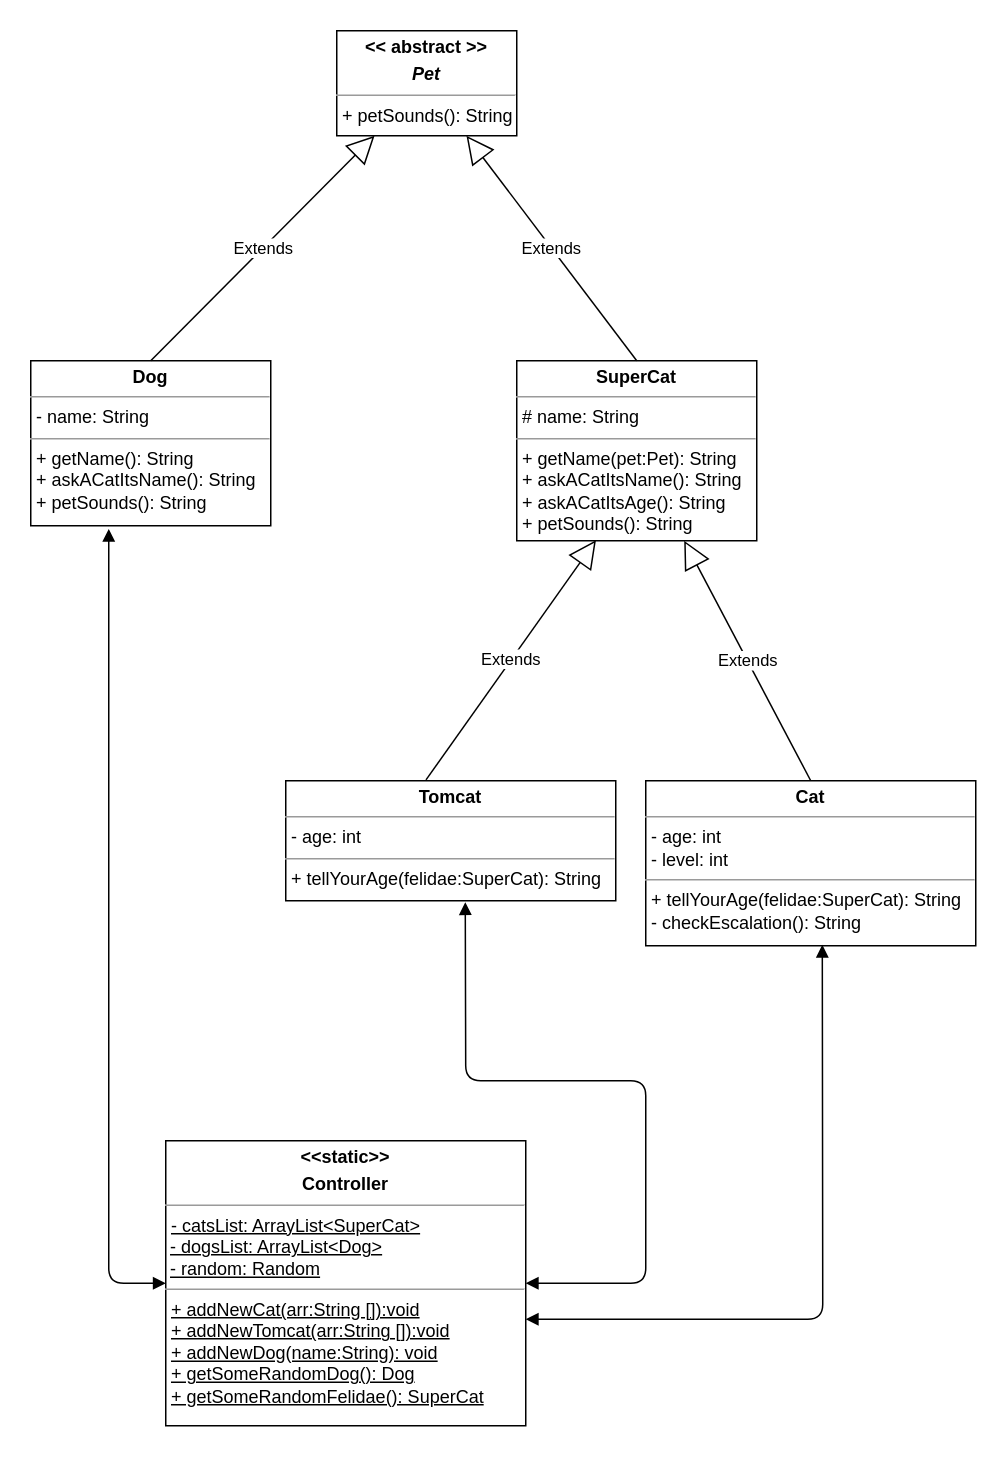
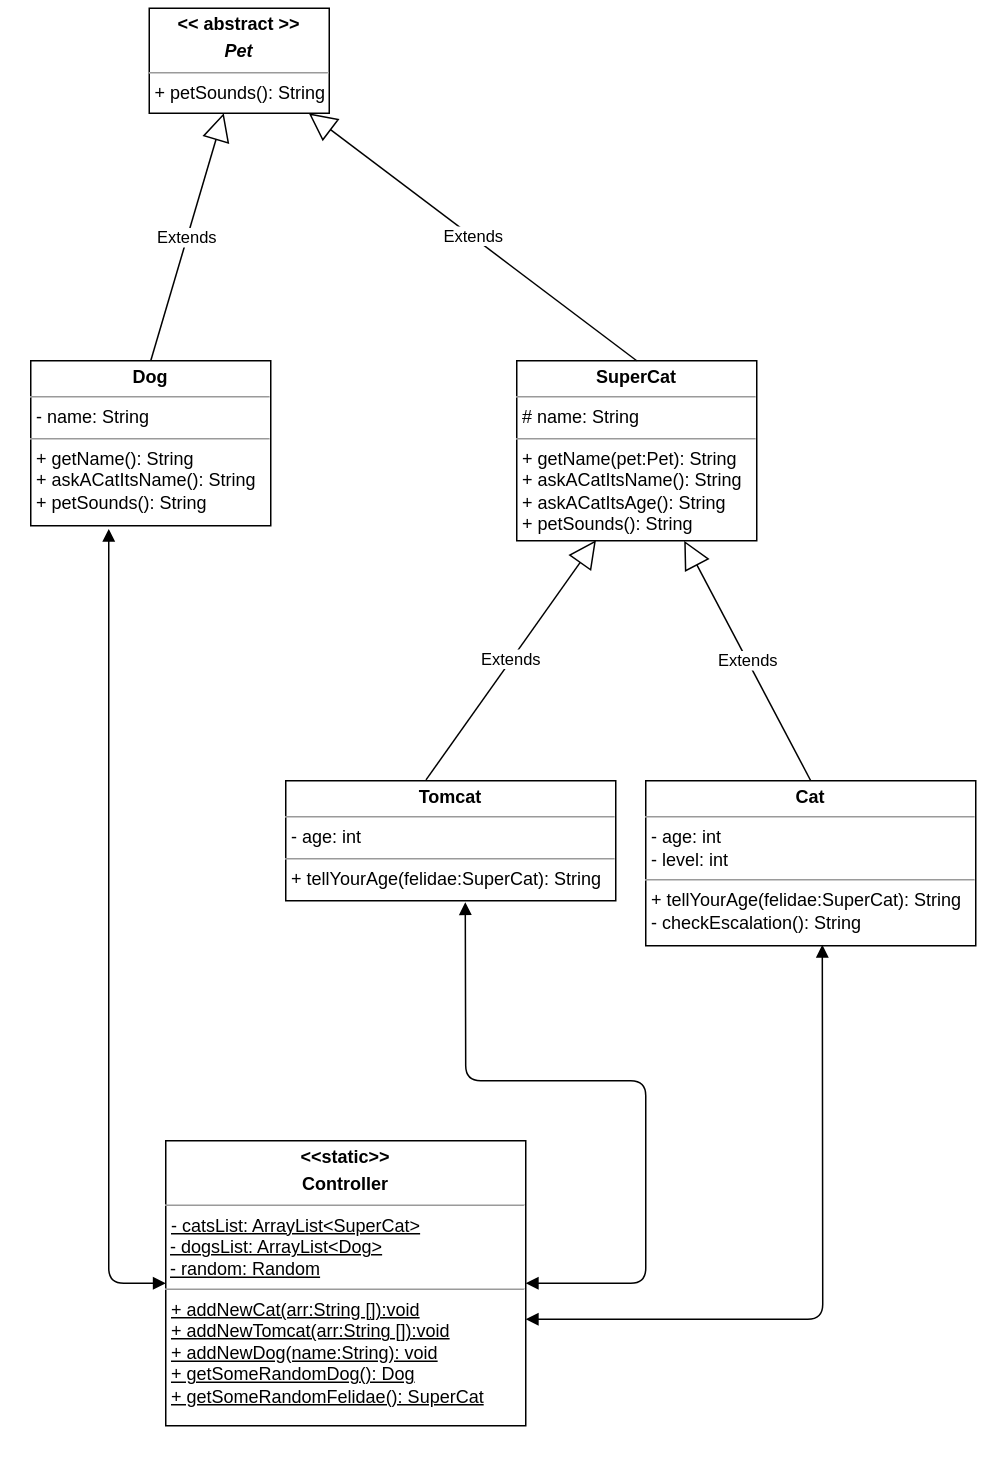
  <mxCell id="0" />
  <mxCell id="1" parent="0" />
  <mxCell id="2" value="&lt;p style=&quot;margin: 0px ; margin-top: 4px ; text-align: center&quot;&gt;&lt;b&gt;SuperCat&lt;/b&gt;&lt;/p&gt;&lt;hr size=&quot;1&quot;&gt;&lt;p style=&quot;margin: 0px ; margin-left: 4px&quot;&gt;# name: String&lt;/p&gt;&lt;hr size=&quot;1&quot;&gt;&lt;p style=&quot;margin: 0px ; margin-left: 4px&quot;&gt;&lt;span&gt;+ getName(pet:Pet): String&lt;/span&gt;&lt;br&gt;&lt;/p&gt;&lt;p style=&quot;margin: 0px ; margin-left: 4px&quot;&gt;+ askACatItsName(): String&lt;br&gt;&lt;/p&gt;&lt;p style=&quot;margin: 0px ; margin-left: 4px&quot;&gt;+ askACatItsAge(): String&lt;br&gt;&lt;/p&gt;&lt;p style=&quot;margin: 0px ; margin-left: 4px&quot;&gt;+ petSounds(): String&lt;br&gt;&lt;/p&gt;" style="verticalAlign=top;align=left;overflow=fill;fontSize=12;fontFamily=Helvetica;html=1;" parent="1" vertex="1"><mxGeometry x="344" y="240" width="160" height="120" as="geometry" /></mxCell>
  <mxCell id="3" value="&lt;p style=&quot;margin: 0px ; margin-top: 4px ; text-align: center&quot;&gt;&lt;b&gt;&amp;lt;&amp;lt;static&amp;gt;&amp;gt;&lt;/b&gt;&lt;b&gt;&lt;br&gt;&lt;/b&gt;&lt;/p&gt;&lt;p style=&quot;margin: 0px ; margin-top: 4px ; text-align: center&quot;&gt;&lt;b&gt;Controller&lt;/b&gt;&lt;/p&gt;&lt;hr size=&quot;1&quot;&gt;&lt;p style=&quot;margin: 0px ; margin-left: 4px&quot;&gt;&lt;u&gt;- catsList: ArrayList&amp;lt;SuperCat&amp;gt;&lt;/u&gt;&lt;/p&gt;&amp;nbsp;&lt;u&gt;- dogsList: ArrayList&amp;lt;Dog&amp;gt;&lt;/u&gt;&lt;br&gt;&amp;nbsp;&lt;u&gt;- random: Random&lt;/u&gt;&lt;br&gt;&lt;hr size=&quot;1&quot;&gt;&lt;p style=&quot;margin: 0px ; margin-left: 4px&quot;&gt;&lt;u&gt;+ addNewCat(arr:String []):void&lt;/u&gt;&lt;br&gt;&lt;/p&gt;&lt;p style=&quot;margin: 0px ; margin-left: 4px&quot;&gt;&lt;u&gt;+ addNewTomcat(arr:String []):void&lt;/u&gt;&lt;/p&gt;&lt;p style=&quot;margin: 0px ; margin-left: 4px&quot;&gt;&lt;u&gt;+ addNewDog(name:String): void&lt;br&gt;&lt;/u&gt;&lt;/p&gt;&lt;p style=&quot;margin: 0px ; margin-left: 4px&quot;&gt;&lt;u&gt;+ getSomeRandomDog(): Dog&lt;br&gt;&lt;/u&gt;&lt;/p&gt;&lt;p style=&quot;margin: 0px ; margin-left: 4px&quot;&gt;&lt;u&gt;+ getSomeRandomFelidae(): SuperCat&lt;/u&gt;&lt;/p&gt;&lt;p style=&quot;margin: 0px ; margin-left: 4px&quot;&gt;&lt;br&gt;&lt;/p&gt;" style="verticalAlign=top;align=left;overflow=fill;fontSize=12;fontFamily=Helvetica;html=1;" parent="1" vertex="1"><mxGeometry x="110" y="760" width="240" height="190" as="geometry" /></mxCell>
  <mxCell id="4" value="&lt;p style=&quot;margin: 0px ; margin-top: 4px ; text-align: center&quot;&gt;&lt;b&gt;Dog&lt;/b&gt;&lt;/p&gt;&lt;hr size=&quot;1&quot;&gt;&lt;p style=&quot;margin: 0px ; margin-left: 4px&quot;&gt;- name: String&lt;/p&gt;&lt;hr size=&quot;1&quot;&gt;&lt;p style=&quot;margin: 0px ; margin-left: 4px&quot;&gt;&lt;span&gt;+ getName(): String&lt;/span&gt;&lt;/p&gt;&lt;p style=&quot;margin: 0px ; margin-left: 4px&quot;&gt;&lt;span&gt;+ askACatItsName(): String&lt;/span&gt;&lt;br&gt;&lt;/p&gt;&lt;p style=&quot;margin: 0px ; margin-left: 4px&quot;&gt;+ petSounds(): String&lt;br&gt;&lt;/p&gt;" style="verticalAlign=top;align=left;overflow=fill;fontSize=12;fontFamily=Helvetica;html=1;" parent="1" vertex="1"><mxGeometry x="20" y="240" width="160" height="110" as="geometry" /></mxCell>
- <mxCell id="5" value="&lt;p style=&quot;margin: 0px ; margin-top: 4px ; text-align: center&quot;&gt;&lt;b&gt;&amp;lt;&amp;lt; abstract &amp;gt;&amp;gt;&lt;/b&gt;&lt;/p&gt;&lt;p style=&quot;margin: 0px ; margin-top: 4px ; text-align: center&quot;&gt;&lt;b&gt;&lt;i&gt;Pet&lt;/i&gt;&lt;/b&gt;&lt;/p&gt;&lt;hr size=&quot;1&quot;&gt;&lt;p style=&quot;margin: 0px ; margin-left: 4px&quot;&gt;&lt;span&gt;+ petSounds(): String&lt;/span&gt;&lt;br&gt;&lt;/p&gt;" style="verticalAlign=top;align=left;overflow=fill;fontSize=12;fontFamily=Helvetica;html=1;" parent="1" vertex="1"><mxGeometry x="224" y="20" width="120" height="70" as="geometry" /></mxCell>
+ <mxCell id="5" value="&lt;p style=&quot;margin: 0px ; margin-top: 4px ; text-align: center&quot;&gt;&lt;b&gt;&amp;lt;&amp;lt; abstract &amp;gt;&amp;gt;&lt;/b&gt;&lt;/p&gt;&lt;p style=&quot;margin: 0px ; margin-top: 4px ; text-align: center&quot;&gt;&lt;b&gt;&lt;i&gt;Pet&lt;/i&gt;&lt;/b&gt;&lt;/p&gt;&lt;hr size=&quot;1&quot;&gt;&lt;p style=&quot;margin: 0px ; margin-left: 4px&quot;&gt;&lt;span&gt;+ petSounds(): String&lt;/span&gt;&lt;br&gt;&lt;/p&gt;" style="verticalAlign=top;align=left;overflow=fill;fontSize=12;fontFamily=Helvetica;html=1;" parent="1" vertex="1"><mxGeometry x="99" y="5" width="120" height="70" as="geometry" /></mxCell>
  <mxCell id="6" value="Extends" style="endArrow=block;endSize=16;endFill=0;html=1;exitX=0.5;exitY=0;exitDx=0;exitDy=0;" parent="1" source="2" target="5" edge="1"><mxGeometry width="160" relative="1" as="geometry"><mxPoint x="290" y="90" as="sourcePoint" /><mxPoint x="280" y="100" as="targetPoint" /></mxGeometry></mxCell>
  <mxCell id="7" value="Extends" style="endArrow=block;endSize=16;endFill=0;html=1;exitX=0.5;exitY=0;exitDx=0;exitDy=0;" parent="1" source="4" target="5" edge="1"><mxGeometry width="160" relative="1" as="geometry"><mxPoint x="-50" y="110" as="sourcePoint" /><mxPoint x="110" y="110" as="targetPoint" /></mxGeometry></mxCell>
  <mxCell id="8" value="&lt;p style=&quot;margin: 0px ; margin-top: 4px ; text-align: center&quot;&gt;&lt;b&gt;Cat&lt;/b&gt;&lt;/p&gt;&lt;hr size=&quot;1&quot;&gt;&lt;p style=&quot;margin: 0px ; margin-left: 4px&quot;&gt;- age: int&lt;/p&gt;&lt;p style=&quot;margin: 0px ; margin-left: 4px&quot;&gt;- level: int&lt;br&gt;&lt;/p&gt;&lt;hr size=&quot;1&quot;&gt;&lt;p style=&quot;margin: 0px ; margin-left: 4px&quot;&gt;+ tellYourAge(felidae:SuperCat&lt;span&gt;): String&lt;/span&gt;&lt;/p&gt;&lt;p style=&quot;margin: 0px ; margin-left: 4px&quot;&gt;-&amp;nbsp;checkEscalation(): String&lt;/p&gt;" style="verticalAlign=top;align=left;overflow=fill;fontSize=12;fontFamily=Helvetica;html=1;" parent="1" vertex="1"><mxGeometry x="430" y="520" width="220" height="110" as="geometry" /></mxCell>
  <mxCell id="9" value="&lt;p style=&quot;margin: 0px ; margin-top: 4px ; text-align: center&quot;&gt;&lt;b&gt;Tomcat&lt;/b&gt;&lt;/p&gt;&lt;hr size=&quot;1&quot;&gt;&lt;p style=&quot;margin: 0px ; margin-left: 4px&quot;&gt;- age: int&lt;/p&gt;&lt;hr size=&quot;1&quot;&gt;&lt;p style=&quot;margin: 0px ; margin-left: 4px&quot;&gt;&lt;span&gt;+ tellYourAge(felidae:SuperCat&lt;/span&gt;&lt;span&gt;): String&lt;/span&gt;&lt;/p&gt;&lt;p style=&quot;margin: 0px ; margin-left: 4px&quot;&gt;&lt;br&gt;&lt;/p&gt;" style="verticalAlign=top;align=left;overflow=fill;fontSize=12;fontFamily=Helvetica;html=1;" parent="1" vertex="1"><mxGeometry x="190" y="520" width="220" height="80" as="geometry" /></mxCell>
  <mxCell id="10" value="Extends" style="endArrow=block;endSize=16;endFill=0;html=1;exitX=0.425;exitY=-0.007;exitDx=0;exitDy=0;exitPerimeter=0;entryX=0.33;entryY=0.997;entryDx=0;entryDy=0;entryPerimeter=0;" parent="1" source="9" target="2" edge="1"><mxGeometry width="160" relative="1" as="geometry"><mxPoint x="284" y="440" as="sourcePoint" /><mxPoint x="450" y="390" as="targetPoint" /></mxGeometry></mxCell>
  <mxCell id="11" value="Extends" style="endArrow=block;endSize=16;endFill=0;html=1;exitX=0.5;exitY=0;exitDx=0;exitDy=0;" parent="1" source="8" target="2" edge="1"><mxGeometry width="160" relative="1" as="geometry"><mxPoint x="760" y="540" as="sourcePoint" /><mxPoint x="430" y="361" as="targetPoint" /></mxGeometry></mxCell>
  <mxCell id="12" value="" style="endArrow=block;startArrow=block;endFill=1;startFill=1;html=1;entryX=0.544;entryY=1.012;entryDx=0;entryDy=0;entryPerimeter=0;" edge="1" parent="1" source="3" target="9"><mxGeometry width="160" relative="1" as="geometry"><mxPoint x="410" y="840" as="sourcePoint" /><mxPoint x="280" y="780" as="targetPoint" /><Array as="points"><mxPoint x="430" y="855" /><mxPoint x="430" y="720" /><mxPoint x="310" y="720" /></Array></mxGeometry></mxCell>
  <mxCell id="13" value="" style="endArrow=block;startArrow=block;endFill=1;startFill=1;html=1;entryX=0.325;entryY=1.019;entryDx=0;entryDy=0;entryPerimeter=0;exitX=0;exitY=0.5;exitDx=0;exitDy=0;" edge="1" parent="1" source="3" target="4"><mxGeometry width="160" relative="1" as="geometry"><mxPoint x="80" y="920" as="sourcePoint" /><mxPoint x="280" y="490" as="targetPoint" /><Array as="points"><mxPoint x="72" y="855" /></Array></mxGeometry></mxCell>
  <mxCell id="14" value="" style="endArrow=block;startArrow=block;endFill=1;startFill=1;html=1;entryX=0.535;entryY=0.994;entryDx=0;entryDy=0;entryPerimeter=0;" edge="1" parent="1" target="8"><mxGeometry width="160" relative="1" as="geometry"><mxPoint x="350" y="879" as="sourcePoint" /><mxPoint x="319.68" y="610.96" as="targetPoint" /><Array as="points"><mxPoint x="440" y="879" /><mxPoint x="548" y="879" /></Array></mxGeometry></mxCell>
